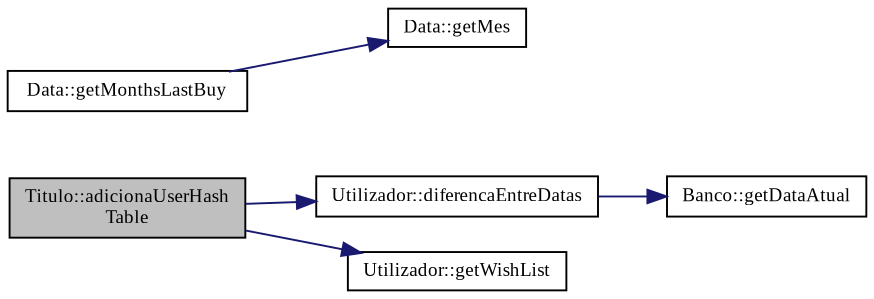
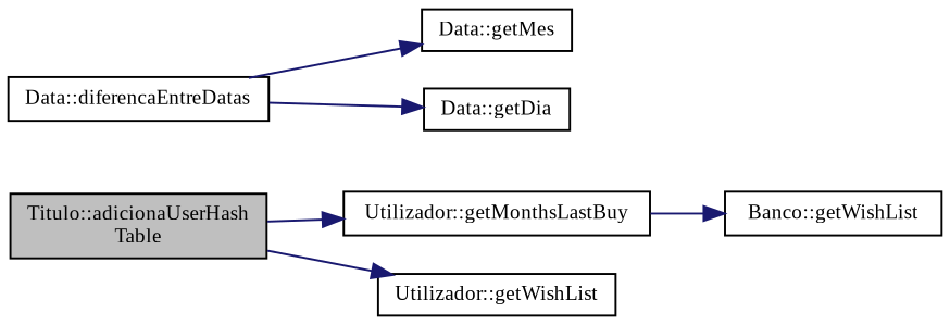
  digraph {
    fontname="Liberation Serif"
    rankdir=LR
    node [color=black fillcolor=white fontname="Liberation Serif" fontsize=10 shape=record style=filled]
    edge [color=midnightblue fontname="Liberation Serif" fontsize=10 labelfontname=Helvetica labelfontsize=10 style=solid]
    n1 [fillcolor=grey75 fontcolor=black height=0.2 label="Titulo::adicionaUserHash\lTable" width=0.4]
-   n2 [height=0.2 label="Utilizador::diferencaEntreDatas" width=0.4]
+   n2 [height=0.2 label="Utilizador::getMonthsLastBuy" width=0.4]
    n3 [height=0.2 label="Utilizador::getWishList" width=0.4]
-   n4 [height=0.2 label="Banco::getDataAtual" width=0.4]
-   n5 [height=0.2 label="Data::getMonthsLastBuy" width=0.4]
+   n4 [height=0.2 label="Banco::getWishList" width=0.4]
+   n5 [height=0.2 label="Data::diferencaEntreDatas" width=0.4]
    n6 [height=0.2 label="Data::getMes" width=0.4]
+   n7 [height=0.2 label="Data::getDia" width=0.4]
    n1 -> n2
    n1 -> n3
    n2 -> n4
    n5 -> n6
+   n5 -> n7
  }
